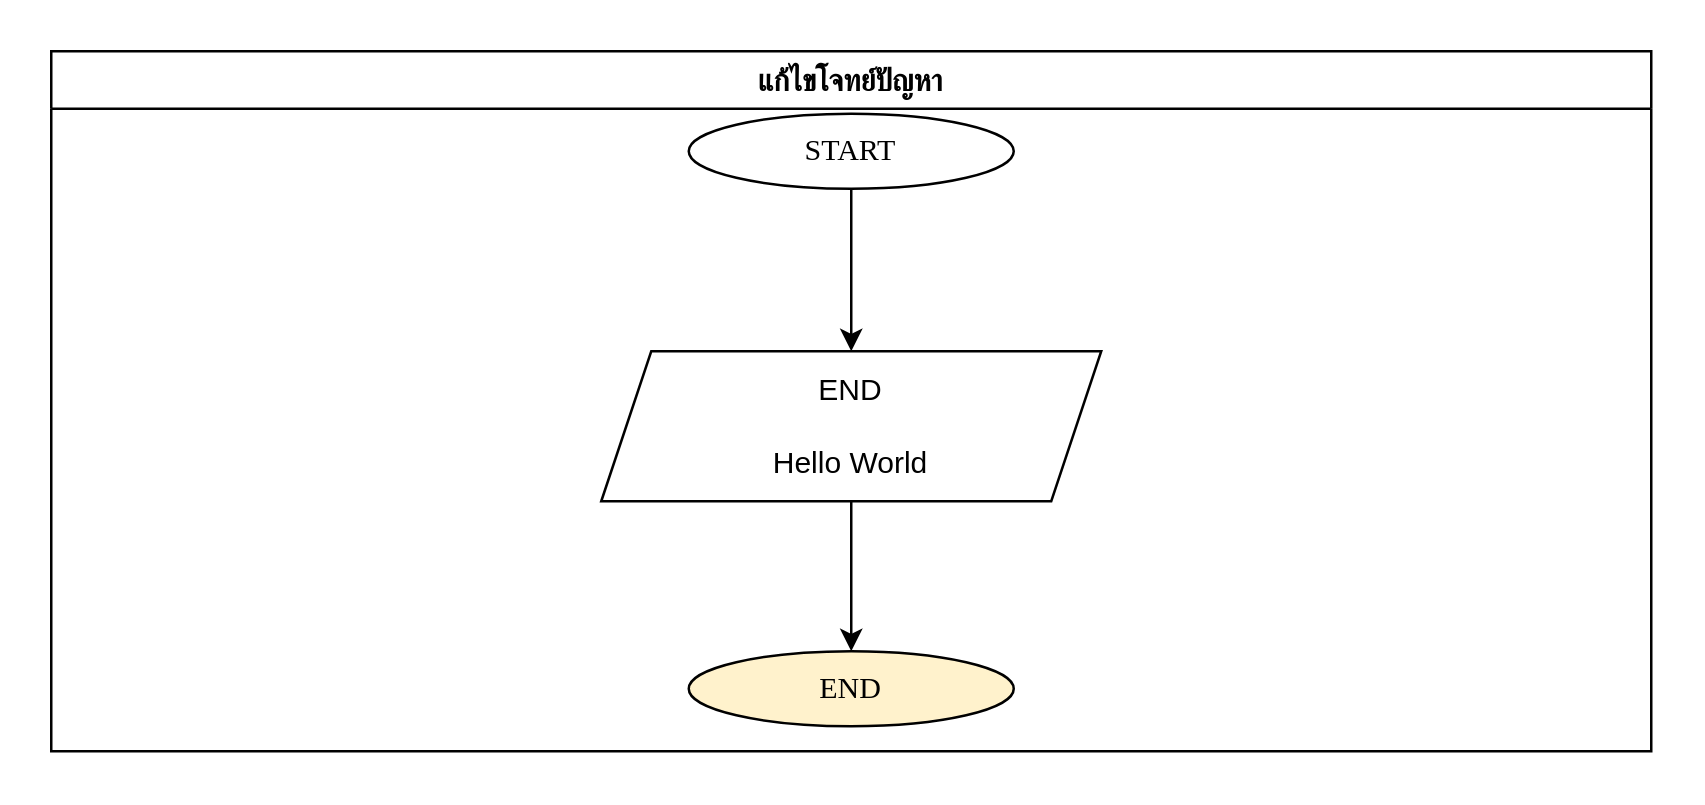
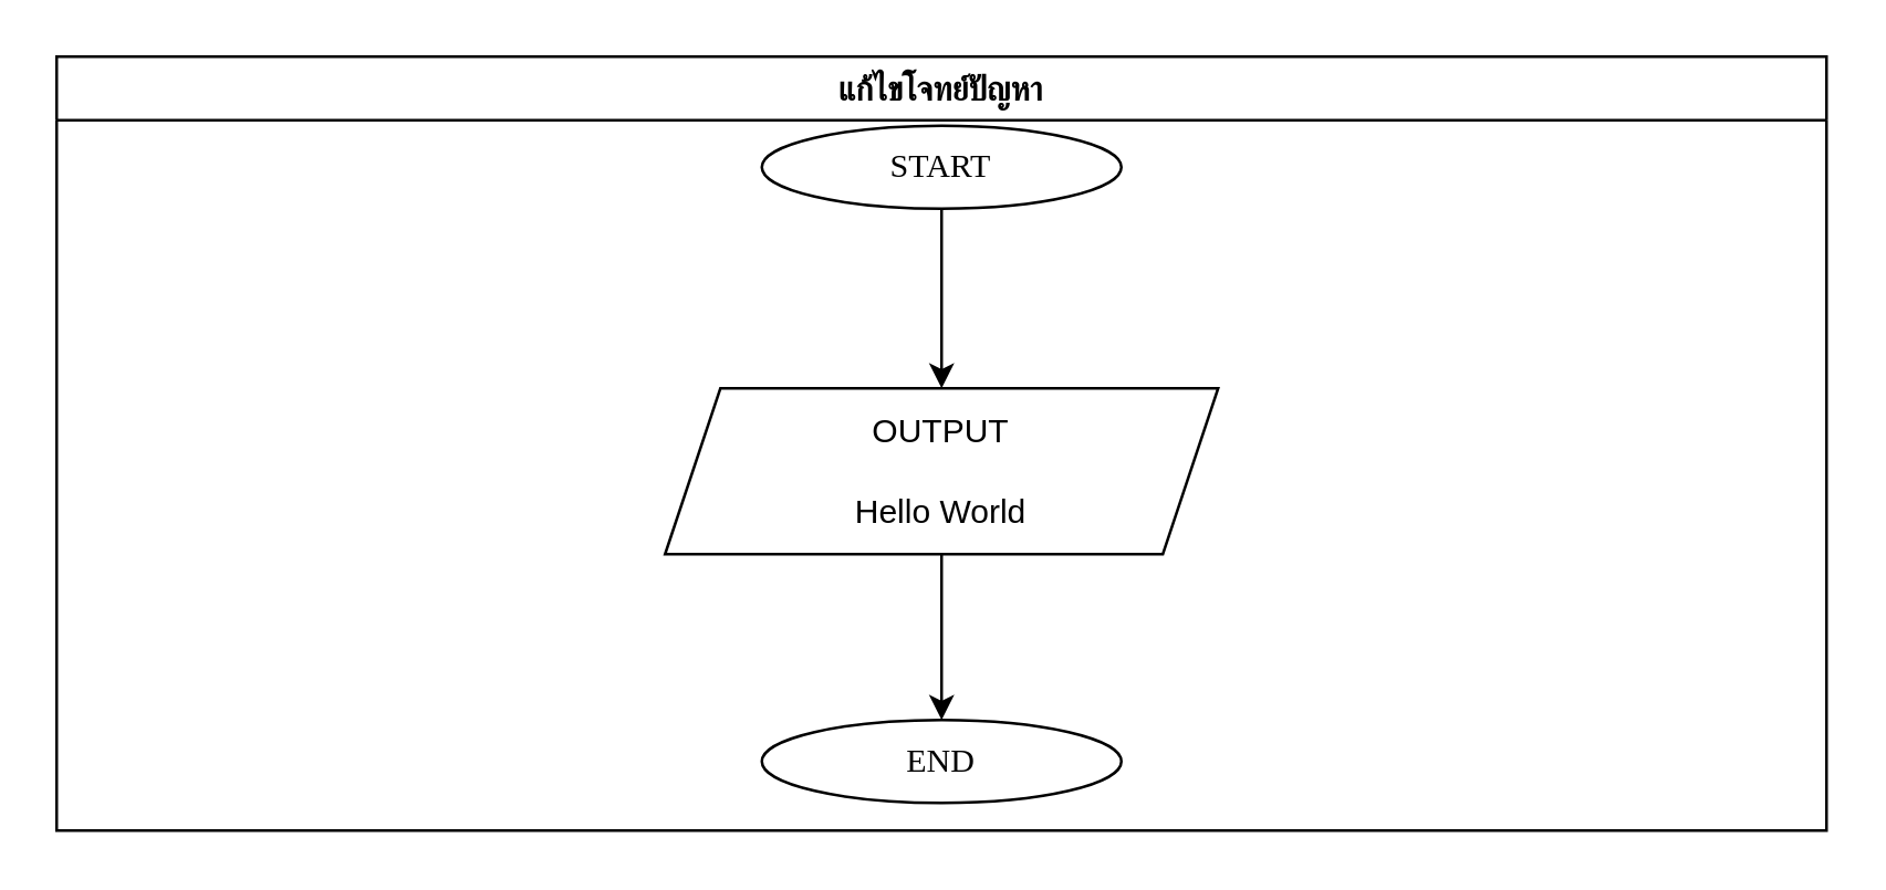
  <mxCell id="0" />
  <mxCell id="1" parent="0" />
  <mxCell id="2" value="แก้ไขโจทย์ปัญหา" style="swimlane;fontFamily=Sarabun;fontSource=https%3A%2F%2Ffonts.googleapis.com%2Fcss%3Ffamily%3DSarabun;" parent="1" vertex="1"><mxGeometry x="20" y="20" width="640" height="280" as="geometry" /></mxCell>
  <mxCell id="3" value="&lt;font data-font-src=&quot;https://fonts.googleapis.com/css?family=Sarabun&quot; face=&quot;Sarabun&quot;&gt;START&lt;/font&gt;" style="ellipse;whiteSpace=wrap;html=1;" parent="2" vertex="1"><mxGeometry x="255" y="25" width="130" height="30" as="geometry" /></mxCell>
- <mxCell id="4" value="&lt;font face=&quot;Sarabun&quot;&gt;END&lt;/font&gt;" style="ellipse;whiteSpace=wrap;html=1;fillColor=#fff2cc;" parent="2" vertex="1"><mxGeometry x="255" y="240" width="130" height="30" as="geometry" /></mxCell>
- <mxCell id="5" value="END&lt;div&gt;&lt;br&gt;&lt;/div&gt;&lt;div&gt;Hello World&lt;/div&gt;" style="shape=parallelogram;perimeter=parallelogramPerimeter;whiteSpace=wrap;html=1;fixedSize=1;" vertex="1" parent="2"><mxGeometry x="220" y="120" width="200" height="60" as="geometry" /></mxCell>
+ <mxCell id="4" value="&lt;font face=&quot;Sarabun&quot;&gt;END&lt;/font&gt;" style="ellipse;whiteSpace=wrap;html=1;" parent="2" vertex="1"><mxGeometry x="255" y="240" width="130" height="30" as="geometry" /></mxCell>
+ <mxCell id="5" value="OUTPUT&lt;div&gt;&lt;br&gt;&lt;/div&gt;&lt;div&gt;Hello World&lt;/div&gt;" style="shape=parallelogram;perimeter=parallelogramPerimeter;whiteSpace=wrap;html=1;fixedSize=1;" vertex="1" parent="2"><mxGeometry x="220" y="120" width="200" height="60" as="geometry" /></mxCell>
  <mxCell id="6" value="" style="endArrow=classic;html=1;rounded=0;exitX=0.5;exitY=1;exitDx=0;exitDy=0;" edge="1" parent="2" source="5"><mxGeometry width="50" height="50" relative="1" as="geometry"><mxPoint x="320" y="270" as="sourcePoint" /><mxPoint x="320" y="240" as="targetPoint" /></mxGeometry></mxCell>
  <mxCell id="7" value="" style="endArrow=classic;html=1;rounded=0;exitX=0.5;exitY=1;exitDx=0;exitDy=0;" edge="1" parent="1" source="3"><mxGeometry width="50" height="50" relative="1" as="geometry"><mxPoint x="315" y="200" as="sourcePoint" /><mxPoint x="340" y="140" as="targetPoint" /></mxGeometry></mxCell>
